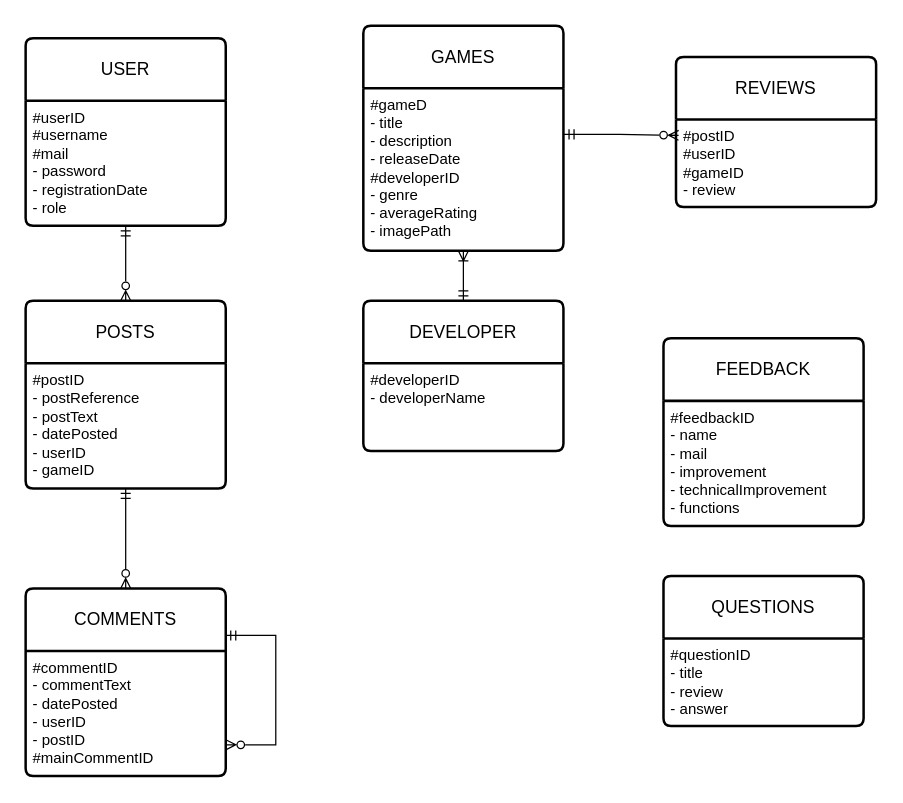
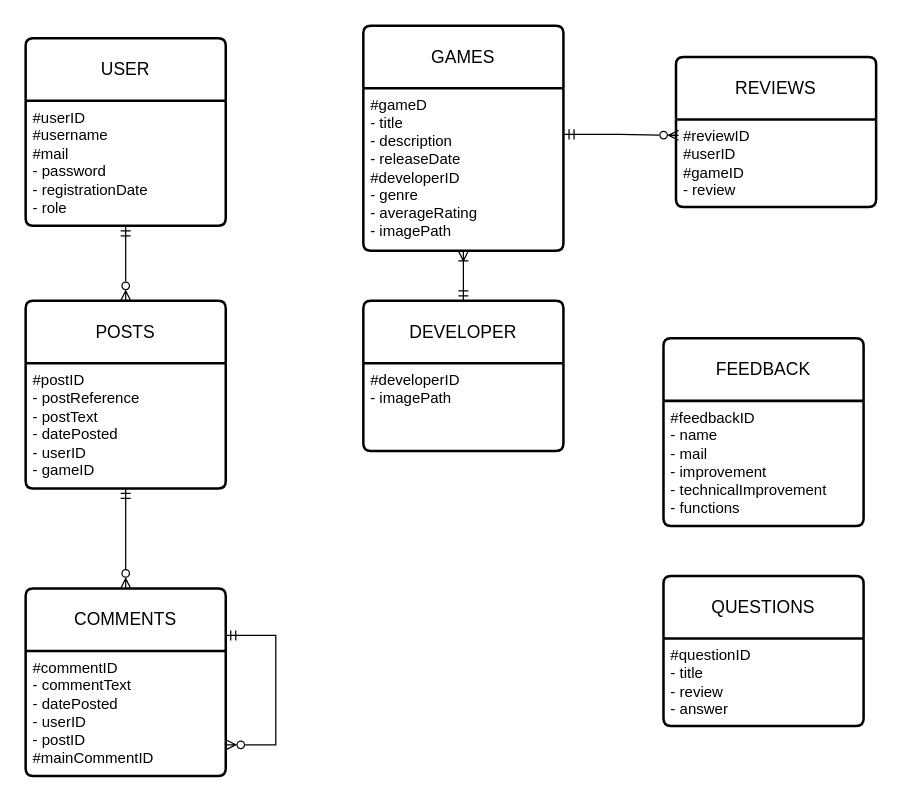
  <mxCell id="0" />
  <mxCell id="1" parent="0" />
  <mxCell id="2" value="COMMENTS" style="swimlane;childLayout=stackLayout;horizontal=1;startSize=50;horizontalStack=0;rounded=1;fontSize=14;fontStyle=0;strokeWidth=2;resizeParent=0;resizeLast=1;shadow=0;dashed=0;align=center;arcSize=4;whiteSpace=wrap;html=1;" parent="1" vertex="1"><mxGeometry x="20" y="470" width="160" height="150" as="geometry" /></mxCell>
  <mxCell id="3" value="#commentID&lt;br&gt;- commentText&lt;br&gt;- datePosted&lt;br&gt;- userID&lt;br&gt;- postID&lt;br&gt;#mainCommentID" style="align=left;strokeColor=none;fillColor=none;spacingLeft=4;fontSize=12;verticalAlign=top;resizable=0;rotatable=0;part=1;html=1;" parent="2" vertex="1"><mxGeometry y="50" width="160" height="100" as="geometry" /></mxCell>
  <mxCell id="4" style="edgeStyle=orthogonalEdgeStyle;rounded=0;orthogonalLoop=1;jettySize=auto;html=1;exitX=1;exitY=0.25;exitDx=0;exitDy=0;entryX=1;entryY=0.75;entryDx=0;entryDy=0;startArrow=ERmandOne;startFill=0;endArrow=ERzeroToMany;endFill=0;" parent="2" source="2" target="3" edge="1"><mxGeometry relative="1" as="geometry"><Array as="points"><mxPoint x="200" y="38" /><mxPoint x="200" y="125" /></Array></mxGeometry></mxCell>
  <mxCell id="5" value="USER" style="swimlane;childLayout=stackLayout;horizontal=1;startSize=50;horizontalStack=0;rounded=1;fontSize=14;fontStyle=0;strokeWidth=2;resizeParent=0;resizeLast=1;shadow=0;dashed=0;align=center;arcSize=4;whiteSpace=wrap;html=1;" parent="1" vertex="1"><mxGeometry x="20" y="30" width="160" height="150" as="geometry" /></mxCell>
  <mxCell id="6" value="#userID&lt;br&gt;#username&lt;br&gt;#mail&lt;br&gt;- password&lt;br&gt;- registrationDate&lt;br&gt;- role" style="align=left;strokeColor=none;fillColor=none;spacingLeft=4;fontSize=12;verticalAlign=top;resizable=0;rotatable=0;part=1;html=1;" parent="5" vertex="1"><mxGeometry y="50" width="160" height="100" as="geometry" /></mxCell>
  <mxCell id="7" value="GAMES" style="swimlane;childLayout=stackLayout;horizontal=1;startSize=50;horizontalStack=0;rounded=1;fontSize=14;fontStyle=0;strokeWidth=2;resizeParent=0;resizeLast=1;shadow=0;dashed=0;align=center;arcSize=4;whiteSpace=wrap;html=1;" parent="1" vertex="1"><mxGeometry x="290" y="20" width="160" height="180" as="geometry" /></mxCell>
  <mxCell id="8" value="#gameD&lt;br&gt;- title&lt;br&gt;- description&lt;br&gt;- releaseDate&lt;br&gt;#developerID&lt;br&gt;- genre&lt;br&gt;- averageRating&lt;br&gt;- imagePath" style="align=left;strokeColor=none;fillColor=none;spacingLeft=4;fontSize=12;verticalAlign=top;resizable=0;rotatable=0;part=1;html=1;" parent="7" vertex="1"><mxGeometry y="50" width="160" height="130" as="geometry" /></mxCell>
  <mxCell id="9" value="POSTS" style="swimlane;childLayout=stackLayout;horizontal=1;startSize=50;horizontalStack=0;rounded=1;fontSize=14;fontStyle=0;strokeWidth=2;resizeParent=0;resizeLast=1;shadow=0;dashed=0;align=center;arcSize=4;whiteSpace=wrap;html=1;" parent="1" vertex="1"><mxGeometry x="20" y="240" width="160" height="150" as="geometry" /></mxCell>
  <mxCell id="10" value="#postID&lt;br&gt;- postReference&lt;br&gt;- postText&lt;br&gt;- datePosted&lt;br&gt;- userID&lt;br&gt;- gameID" style="align=left;strokeColor=none;fillColor=none;spacingLeft=4;fontSize=12;verticalAlign=top;resizable=0;rotatable=0;part=1;html=1;" parent="9" vertex="1"><mxGeometry y="50" width="160" height="100" as="geometry" /></mxCell>
  <mxCell id="11" style="edgeStyle=orthogonalEdgeStyle;rounded=0;orthogonalLoop=1;jettySize=auto;html=1;exitX=0.5;exitY=1;exitDx=0;exitDy=0;endArrow=ERzeroToMany;endFill=0;startArrow=ERmandOne;startFill=0;" parent="1" source="6" target="9" edge="1"><mxGeometry relative="1" as="geometry" /></mxCell>
  <mxCell id="12" style="edgeStyle=orthogonalEdgeStyle;rounded=0;orthogonalLoop=1;jettySize=auto;html=1;exitX=0.5;exitY=1;exitDx=0;exitDy=0;entryX=0.5;entryY=0;entryDx=0;entryDy=0;endArrow=ERzeroToMany;endFill=0;startArrow=ERmandOne;startFill=0;" parent="1" source="10" target="2" edge="1"><mxGeometry relative="1" as="geometry" /></mxCell>
  <mxCell id="13" value="REVIEWS" style="swimlane;childLayout=stackLayout;horizontal=1;startSize=50;horizontalStack=0;rounded=1;fontSize=14;fontStyle=0;strokeWidth=2;resizeParent=0;resizeLast=1;shadow=0;dashed=0;align=center;arcSize=4;whiteSpace=wrap;html=1;" parent="1" vertex="1"><mxGeometry x="540" y="45" width="160" height="120" as="geometry" /></mxCell>
- <mxCell id="14" value="#postID&lt;br&gt;#userID&lt;br&gt;#gameID&lt;br&gt;- review" style="align=left;strokeColor=none;fillColor=none;spacingLeft=4;fontSize=12;verticalAlign=top;resizable=0;rotatable=0;part=1;html=1;" parent="13" vertex="1"><mxGeometry y="50" width="160" height="70" as="geometry" /></mxCell>
+ <mxCell id="14" value="#reviewID&lt;br&gt;#userID&lt;br&gt;#gameID&lt;br&gt;- review" style="align=left;strokeColor=none;fillColor=none;spacingLeft=4;fontSize=12;verticalAlign=top;resizable=0;rotatable=0;part=1;html=1;" parent="13" vertex="1"><mxGeometry y="50" width="160" height="70" as="geometry" /></mxCell>
  <mxCell id="15" style="edgeStyle=orthogonalEdgeStyle;rounded=0;orthogonalLoop=1;jettySize=auto;html=1;exitX=1.003;exitY=0.284;exitDx=0;exitDy=0;endArrow=ERzeroToMany;endFill=0;exitPerimeter=0;startArrow=ERmandOne;startFill=0;entryX=0.013;entryY=0.181;entryDx=0;entryDy=0;entryPerimeter=0;" parent="1" source="8" edge="1" target="14"><mxGeometry relative="1" as="geometry"><mxPoint x="540" y="96" as="targetPoint" /></mxGeometry></mxCell>
  <mxCell id="16" value="DEVELOPER" style="swimlane;childLayout=stackLayout;horizontal=1;startSize=50;horizontalStack=0;rounded=1;fontSize=14;fontStyle=0;strokeWidth=2;resizeParent=0;resizeLast=1;shadow=0;dashed=0;align=center;arcSize=4;whiteSpace=wrap;html=1;" parent="1" vertex="1"><mxGeometry x="290" y="240" width="160" height="120" as="geometry" /></mxCell>
- <mxCell id="17" value="#developerID&lt;br&gt;- developerName" style="align=left;strokeColor=none;fillColor=none;spacingLeft=4;fontSize=12;verticalAlign=top;resizable=0;rotatable=0;part=1;html=1;" parent="16" vertex="1"><mxGeometry y="50" width="160" height="70" as="geometry" /></mxCell>
+ <mxCell id="17" value="#developerID&lt;br&gt;- imagePath" style="align=left;strokeColor=none;fillColor=none;spacingLeft=4;fontSize=12;verticalAlign=top;resizable=0;rotatable=0;part=1;html=1;" parent="16" vertex="1"><mxGeometry y="50" width="160" height="70" as="geometry" /></mxCell>
  <mxCell id="18" style="edgeStyle=orthogonalEdgeStyle;rounded=0;orthogonalLoop=1;jettySize=auto;html=1;exitX=0.5;exitY=1;exitDx=0;exitDy=0;entryX=0.5;entryY=0;entryDx=0;entryDy=0;startArrow=ERoneToMany;startFill=0;endArrow=ERmandOne;endFill=0;" parent="1" source="8" target="16" edge="1"><mxGeometry relative="1" as="geometry" /></mxCell>
  <mxCell id="19" value="QUESTIONS" style="swimlane;childLayout=stackLayout;horizontal=1;startSize=50;horizontalStack=0;rounded=1;fontSize=14;fontStyle=0;strokeWidth=2;resizeParent=0;resizeLast=1;shadow=0;dashed=0;align=center;arcSize=4;whiteSpace=wrap;html=1;" parent="1" vertex="1"><mxGeometry x="530" y="460" width="160" height="120" as="geometry" /></mxCell>
  <mxCell id="20" value="#questionID&lt;br&gt;- title&lt;br&gt;- review&lt;br&gt;- answer" style="align=left;strokeColor=none;fillColor=none;spacingLeft=4;fontSize=12;verticalAlign=top;resizable=0;rotatable=0;part=1;html=1;" parent="19" vertex="1"><mxGeometry y="50" width="160" height="70" as="geometry" /></mxCell>
  <mxCell id="21" value="FEEDBACK" style="swimlane;childLayout=stackLayout;horizontal=1;startSize=50;horizontalStack=0;rounded=1;fontSize=14;fontStyle=0;strokeWidth=2;resizeParent=0;resizeLast=1;shadow=0;dashed=0;align=center;arcSize=4;whiteSpace=wrap;html=1;" vertex="1" parent="1"><mxGeometry x="530" y="270" width="160" height="150" as="geometry" /></mxCell>
  <mxCell id="22" value="#feedbackID&lt;br&gt;- name&lt;br&gt;- mail&lt;br&gt;- improvement&lt;br&gt;- technicalImprovement&lt;br&gt;- functions" style="align=left;strokeColor=none;fillColor=none;spacingLeft=4;fontSize=12;verticalAlign=top;resizable=0;rotatable=0;part=1;html=1;" vertex="1" parent="21"><mxGeometry y="50" width="160" height="100" as="geometry" /></mxCell>
